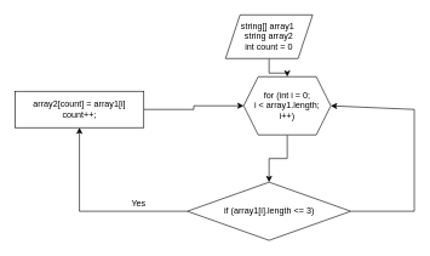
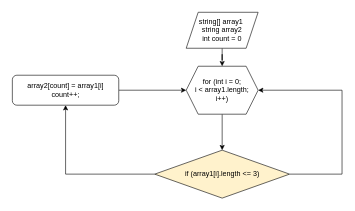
  <mxCell id="0" />
  <mxCell id="1" parent="0" />
  <mxCell id="2" value="" style="edgeStyle=orthogonalEdgeStyle;rounded=0;orthogonalLoop=1;jettySize=auto;html=1;" parent="1" source="3" target="5" edge="1"><mxGeometry relative="1" as="geometry" /></mxCell>
  <mxCell id="3" value="string[] array1&amp;nbsp;&lt;br&gt;string array2&lt;br&gt;int count = 0" style="shape=parallelogram;perimeter=parallelogramPerimeter;whiteSpace=wrap;html=1;fixedSize=1;" parent="1" vertex="1"><mxGeometry x="310" y="20" width="120" height="60" as="geometry" /></mxCell>
  <mxCell id="4" value="" style="edgeStyle=orthogonalEdgeStyle;rounded=0;orthogonalLoop=1;jettySize=auto;html=1;" parent="1" source="5" target="7" edge="1"><mxGeometry relative="1" as="geometry" /></mxCell>
- <mxCell id="5" value="for (int i = 0;&lt;br&gt;i &amp;lt; array1.length;&lt;br&gt;i++)" style="shape=hexagon;perimeter=hexagonPerimeter2;whiteSpace=wrap;html=1;fixedSize=1;" parent="1" vertex="1"><mxGeometry x="335" y="105" width="120" height="80" as="geometry" /></mxCell>
+ <mxCell id="5" value="for (int i = 0;&lt;br&gt;i &amp;lt; array1.length;&lt;br&gt;i++)" style="shape=hexagon;perimeter=hexagonPerimeter2;whiteSpace=wrap;html=1;fixedSize=1;" parent="1" vertex="1"><mxGeometry x="310" y="110" width="120" height="80" as="geometry" /></mxCell>
  <mxCell id="6" value="" style="edgeStyle=orthogonalEdgeStyle;rounded=0;orthogonalLoop=1;jettySize=auto;html=1;" parent="1" source="7" target="9" edge="1"><mxGeometry relative="1" as="geometry" /></mxCell>
- <mxCell id="7" value="if (array1[i].length &amp;lt;= 3)" style="rhombus;whiteSpace=wrap;html=1;" parent="1" vertex="1"><mxGeometry x="257.5" y="250" width="225" height="80" as="geometry" /></mxCell>
+ <mxCell id="7" value="if (array1[i].length &amp;lt;= 3)" style="rhombus;whiteSpace=wrap;html=1;fillColor=#fff2cc;" parent="1" vertex="1"><mxGeometry x="257.5" y="250" width="225" height="80" as="geometry" /></mxCell>
  <mxCell id="8" value="" style="edgeStyle=orthogonalEdgeStyle;rounded=0;orthogonalLoop=1;jettySize=auto;html=1;" parent="1" source="9" target="5" edge="1"><mxGeometry relative="1" as="geometry" /></mxCell>
- <mxCell id="9" value="array2[count] = array1[i]&lt;br&gt;count++;" style="whiteSpace=wrap;html=1;" parent="1" vertex="1"><mxGeometry x="20" y="125" width="177.5" height="50" as="geometry" /></mxCell>
+ <mxCell id="9" value="array2[count] = array1[i]&lt;br&gt;count++;" style="whiteSpace=wrap;html=1;rounded=1;" parent="1" vertex="1"><mxGeometry x="20" y="125" width="177.5" height="50" as="geometry" /></mxCell>
  <mxCell id="10" value="" style="endArrow=classic;html=1;rounded=0;entryX=1;entryY=0.5;entryDx=0;entryDy=0;" parent="1" target="5" edge="1"><mxGeometry width="50" height="50" relative="1" as="geometry"><mxPoint x="483" y="290" as="sourcePoint" /><mxPoint x="330" y="175" as="targetPoint" /><Array as="points"><mxPoint x="570" y="290" /><mxPoint x="570" y="150" /></Array></mxGeometry></mxCell>
- <mxCell id="11" value="Yes" style="text;html=1;align=center;verticalAlign=middle;resizable=0;points=[];autosize=1;strokeColor=none;fillColor=none;" parent="1" vertex="1"><mxGeometry x="170" y="270" width="40" height="20" as="geometry" /></mxCell>
